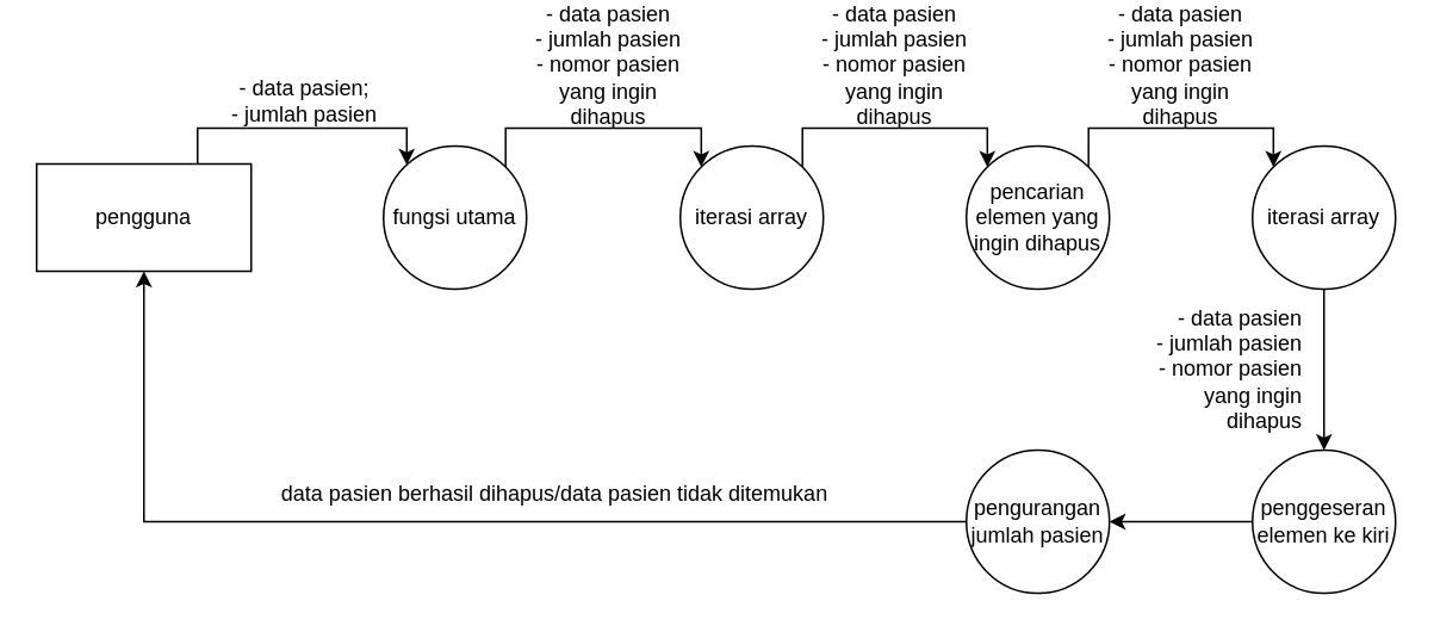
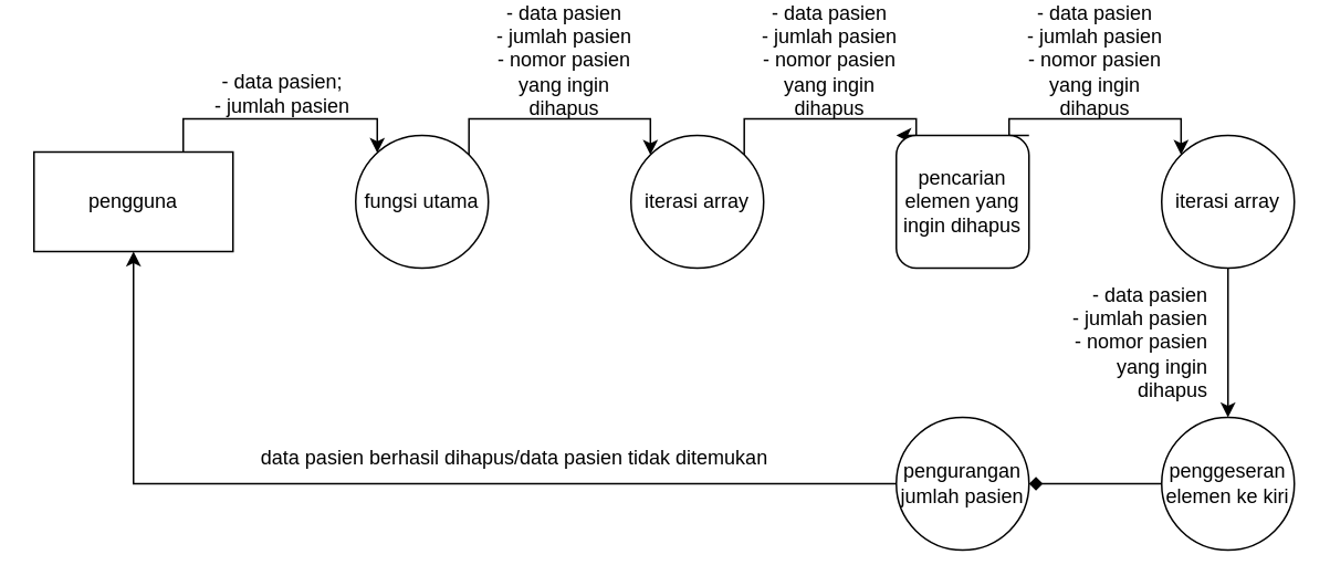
  <mxCell id="0" />
  <mxCell id="1" parent="0" />
  <mxCell id="2" value="pengguna" style="rounded=0;whiteSpace=wrap;html=1;" vertex="1" parent="1"><mxGeometry x="20" y="90" width="120" height="60" as="geometry" /></mxCell>
  <mxCell id="3" style="edgeStyle=orthogonalEdgeStyle;rounded=0;orthogonalLoop=1;jettySize=auto;html=1;exitX=1;exitY=0;exitDx=0;exitDy=0;entryX=0;entryY=0;entryDx=0;entryDy=0;" edge="1" parent="1" source="4" target="8"><mxGeometry relative="1" as="geometry"><Array as="points"><mxPoint x="282" y="70" /><mxPoint x="392" y="70" /></Array></mxGeometry></mxCell>
  <mxCell id="4" value="fungsi utama" style="ellipse;whiteSpace=wrap;html=1;aspect=fixed;" vertex="1" parent="1"><mxGeometry x="214" y="80" width="80" height="80" as="geometry" /></mxCell>
  <mxCell id="5" style="edgeStyle=orthogonalEdgeStyle;rounded=0;orthogonalLoop=1;jettySize=auto;html=1;exitX=0.75;exitY=0;exitDx=0;exitDy=0;" edge="1" parent="1" source="2" target="4"><mxGeometry relative="1" as="geometry"><Array as="points"><mxPoint x="110" y="70" /><mxPoint x="227" y="70" /></Array></mxGeometry></mxCell>
  <mxCell id="6" value="- data pasien;&lt;div&gt;- jumlah pasien&lt;/div&gt;" style="text;html=1;align=center;verticalAlign=middle;whiteSpace=wrap;rounded=0;" vertex="1" parent="1"><mxGeometry x="110" y="40" width="120" height="30" as="geometry" /></mxCell>
  <mxCell id="7" style="edgeStyle=orthogonalEdgeStyle;rounded=0;orthogonalLoop=1;jettySize=auto;html=1;exitX=1;exitY=0;exitDx=0;exitDy=0;entryX=0;entryY=0;entryDx=0;entryDy=0;" edge="1" parent="1" source="8" target="10"><mxGeometry relative="1" as="geometry"><Array as="points"><mxPoint x="448" y="70" /><mxPoint x="552" y="70" /></Array></mxGeometry></mxCell>
  <mxCell id="8" value="iterasi array" style="ellipse;whiteSpace=wrap;html=1;aspect=fixed;" vertex="1" parent="1"><mxGeometry x="380" y="80" width="80" height="80" as="geometry" /></mxCell>
  <mxCell id="9" style="edgeStyle=orthogonalEdgeStyle;rounded=0;orthogonalLoop=1;jettySize=auto;html=1;exitX=1;exitY=0;exitDx=0;exitDy=0;entryX=0;entryY=0;entryDx=0;entryDy=0;" edge="1" parent="1" source="10" target="12"><mxGeometry relative="1" as="geometry"><Array as="points"><mxPoint x="608" y="70" /><mxPoint x="712" y="70" /></Array></mxGeometry></mxCell>
- <mxCell id="10" value="pencarian elemen yang ingin dihapus" style="ellipse;whiteSpace=wrap;html=1;aspect=fixed;" vertex="1" parent="1"><mxGeometry x="540" y="80" width="80" height="80" as="geometry" /></mxCell>
+ <mxCell id="10" value="pencarian elemen yang ingin dihapus" style="whiteSpace=wrap;html=1;aspect=fixed;rounded=1;" vertex="1" parent="1"><mxGeometry x="540" y="80" width="80" height="80" as="geometry" /></mxCell>
  <mxCell id="11" value="" style="edgeStyle=orthogonalEdgeStyle;rounded=0;orthogonalLoop=1;jettySize=auto;html=1;" edge="1" parent="1" source="12" target="17"><mxGeometry relative="1" as="geometry" /></mxCell>
  <mxCell id="12" value="iterasi array" style="ellipse;whiteSpace=wrap;html=1;aspect=fixed;" vertex="1" parent="1"><mxGeometry x="700" y="80" width="80" height="80" as="geometry" /></mxCell>
  <mxCell id="13" value="- data pasien&lt;div&gt;- jumlah pasien&lt;/div&gt;&lt;div&gt;- nomor pasien yang ingin dihapus&lt;/div&gt;" style="text;html=1;align=center;verticalAlign=middle;whiteSpace=wrap;rounded=0;" vertex="1" parent="1"><mxGeometry x="450" y="20" width="100" height="30" as="geometry" /></mxCell>
  <mxCell id="14" value="- data pasien&lt;div&gt;- jumlah pasien&lt;/div&gt;&lt;div&gt;- nomor pasien yang ingin dihapus&lt;/div&gt;" style="text;html=1;align=center;verticalAlign=middle;whiteSpace=wrap;rounded=0;" vertex="1" parent="1"><mxGeometry x="290" y="20" width="100" height="30" as="geometry" /></mxCell>
  <mxCell id="15" value="- data pasien&lt;div&gt;- jumlah pasien&lt;/div&gt;&lt;div&gt;- nomor pasien yang ingin dihapus&lt;/div&gt;" style="text;html=1;align=center;verticalAlign=middle;whiteSpace=wrap;rounded=0;" vertex="1" parent="1"><mxGeometry x="610" y="20" width="100" height="30" as="geometry" /></mxCell>
- <mxCell id="16" value="" style="edgeStyle=orthogonalEdgeStyle;rounded=0;orthogonalLoop=1;jettySize=auto;html=1;" edge="1" parent="1" source="17" target="20"><mxGeometry relative="1" as="geometry" /></mxCell>
+ <mxCell id="16" value="" style="edgeStyle=orthogonalEdgeStyle;rounded=0;orthogonalLoop=1;jettySize=auto;html=1;endArrow=diamond;" edge="1" parent="1" source="17" target="20"><mxGeometry relative="1" as="geometry" /></mxCell>
  <mxCell id="17" value="penggeseran elemen ke kiri" style="ellipse;whiteSpace=wrap;html=1;aspect=fixed;" vertex="1" parent="1"><mxGeometry x="700" y="250" width="80" height="80" as="geometry" /></mxCell>
  <mxCell id="18" value="- data pasien&lt;div&gt;- jumlah pasien&lt;/div&gt;&lt;div&gt;- nomor pasien yang ingin dihapus&lt;/div&gt;" style="text;html=1;align=right;verticalAlign=middle;whiteSpace=wrap;rounded=0;" vertex="1" parent="1"><mxGeometry x="630" y="190" width="100" height="30" as="geometry" /></mxCell>
  <mxCell id="19" style="edgeStyle=orthogonalEdgeStyle;rounded=0;orthogonalLoop=1;jettySize=auto;html=1;" edge="1" parent="1" source="20" target="2"><mxGeometry relative="1" as="geometry" /></mxCell>
  <mxCell id="20" value="pengurangan jumlah pasien" style="ellipse;whiteSpace=wrap;html=1;aspect=fixed;" vertex="1" parent="1"><mxGeometry x="540" y="250" width="80" height="80" as="geometry" /></mxCell>
  <mxCell id="21" value="data pasien berhasil dihapus/data pasien tidak ditemukan" style="text;html=1;align=center;verticalAlign=middle;whiteSpace=wrap;rounded=0;" vertex="1" parent="1"><mxGeometry x="90" y="260" width="440" height="30" as="geometry" /></mxCell>
